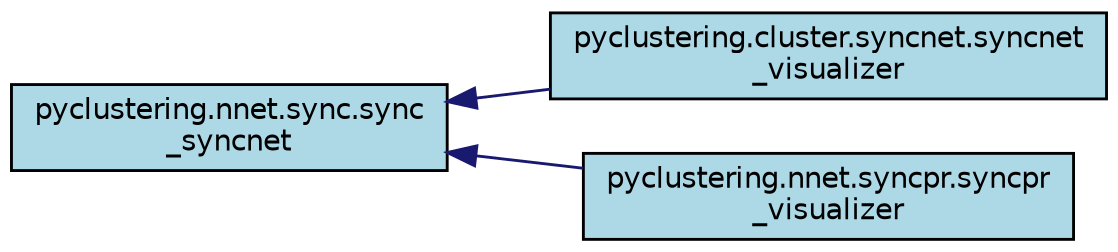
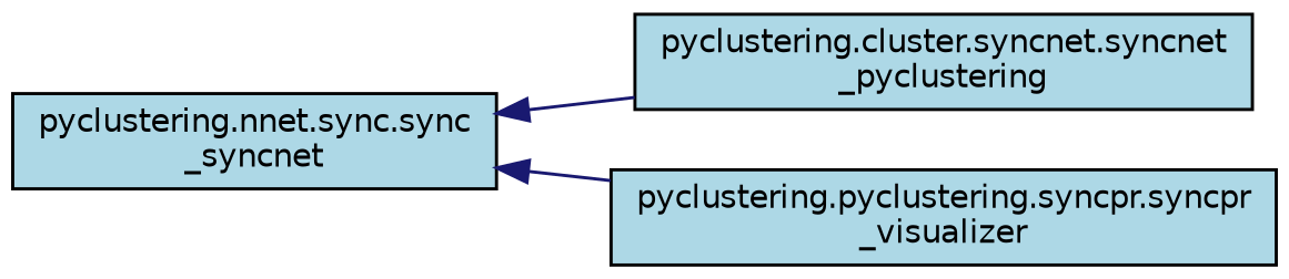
  digraph {
    rankdir=LR
    node [color=black fillcolor=lightblue fontname=Helvetica fontsize=10 shape=record style=filled]
    edge [color=midnightblue dir=back fontname=Helvetica fontsize=10 labelfontname=Helvetica labelfontsize=10 style=solid]
    n1 [height=0.2 label="pyclustering.nnet.sync.sync\l_syncnet" width=0.4]
-   n2 [height=0.2 label="pyclustering.cluster.syncnet.syncnet\l_visualizer" width=0.4]
-   n3 [height=0.2 label="pyclustering.nnet.syncpr.syncpr\l_visualizer" width=0.4]
+   n2 [height=0.2 label="pyclustering.cluster.syncnet.syncnet\l_pyclustering" width=0.4]
+   n3 [height=0.2 label="pyclustering.pyclustering.syncpr.syncpr\l_visualizer" width=0.4]
    n1 -> n2
    n1 -> n3
  }
